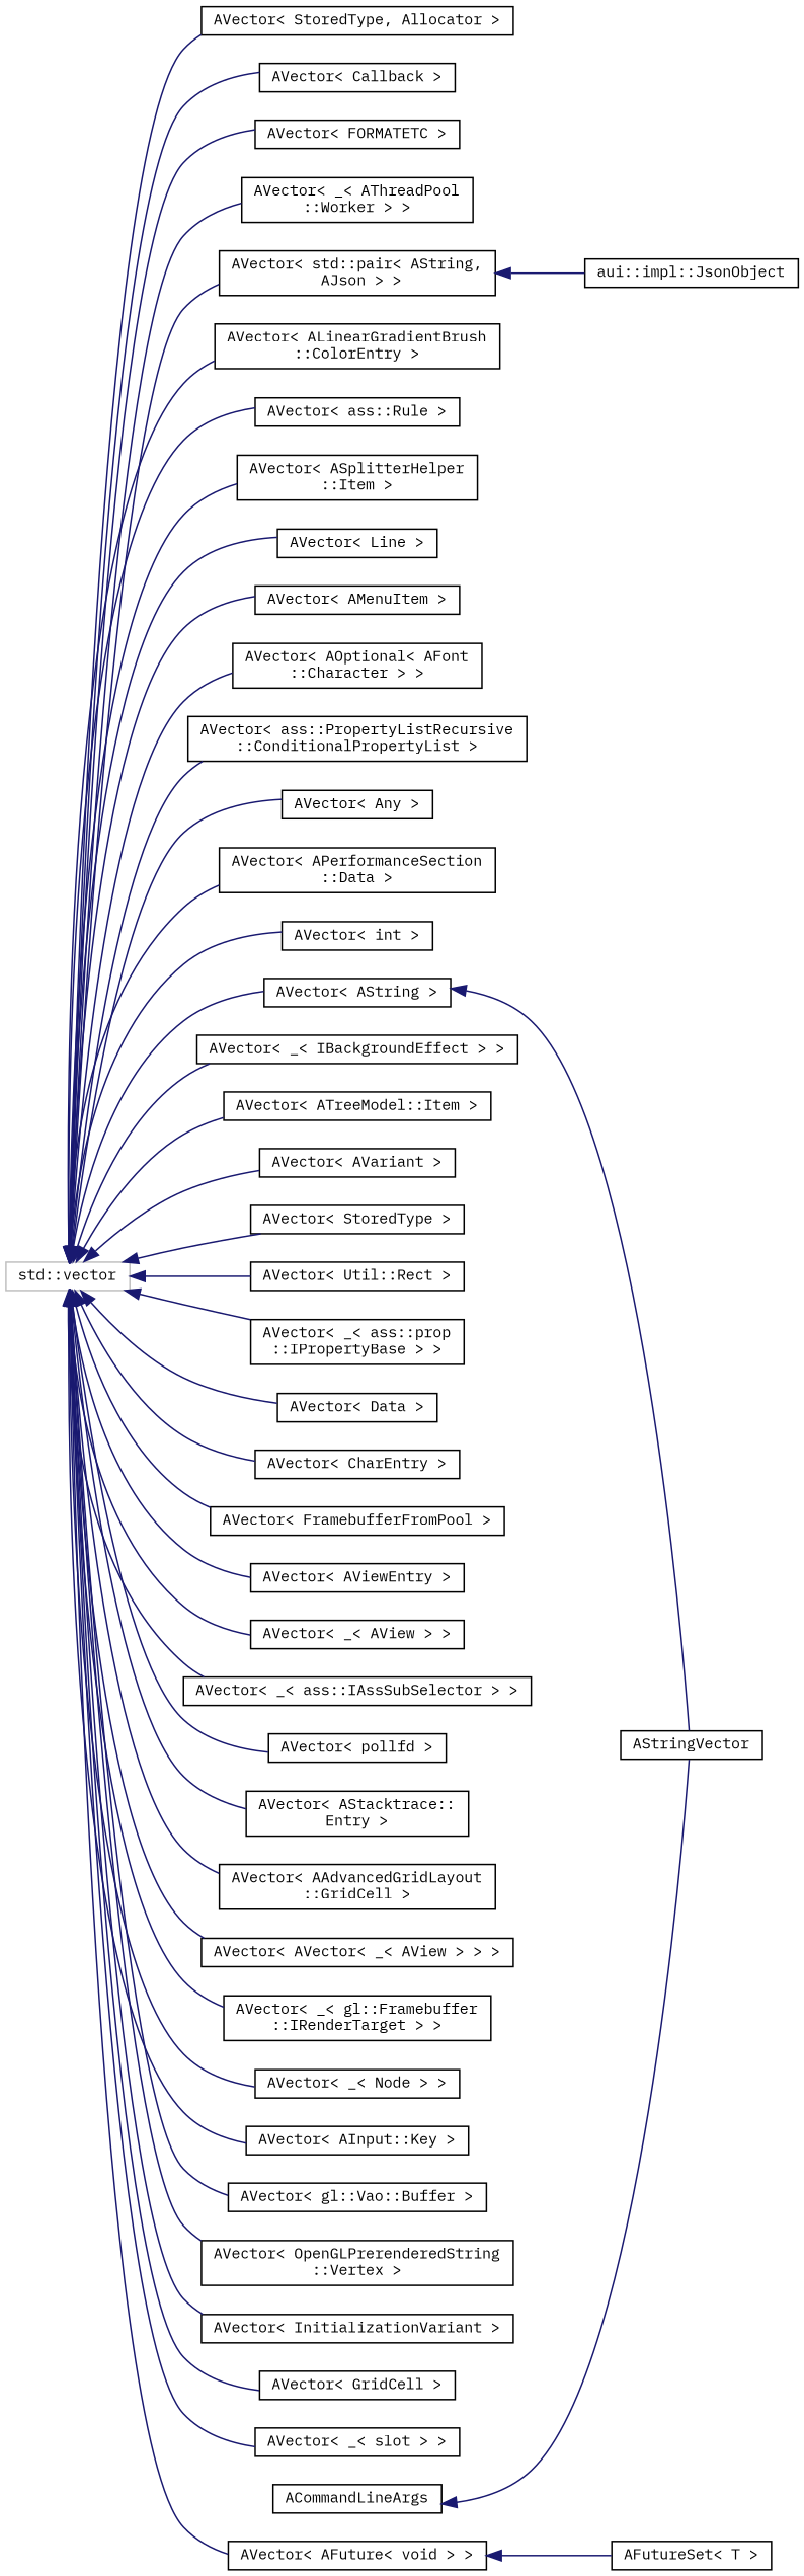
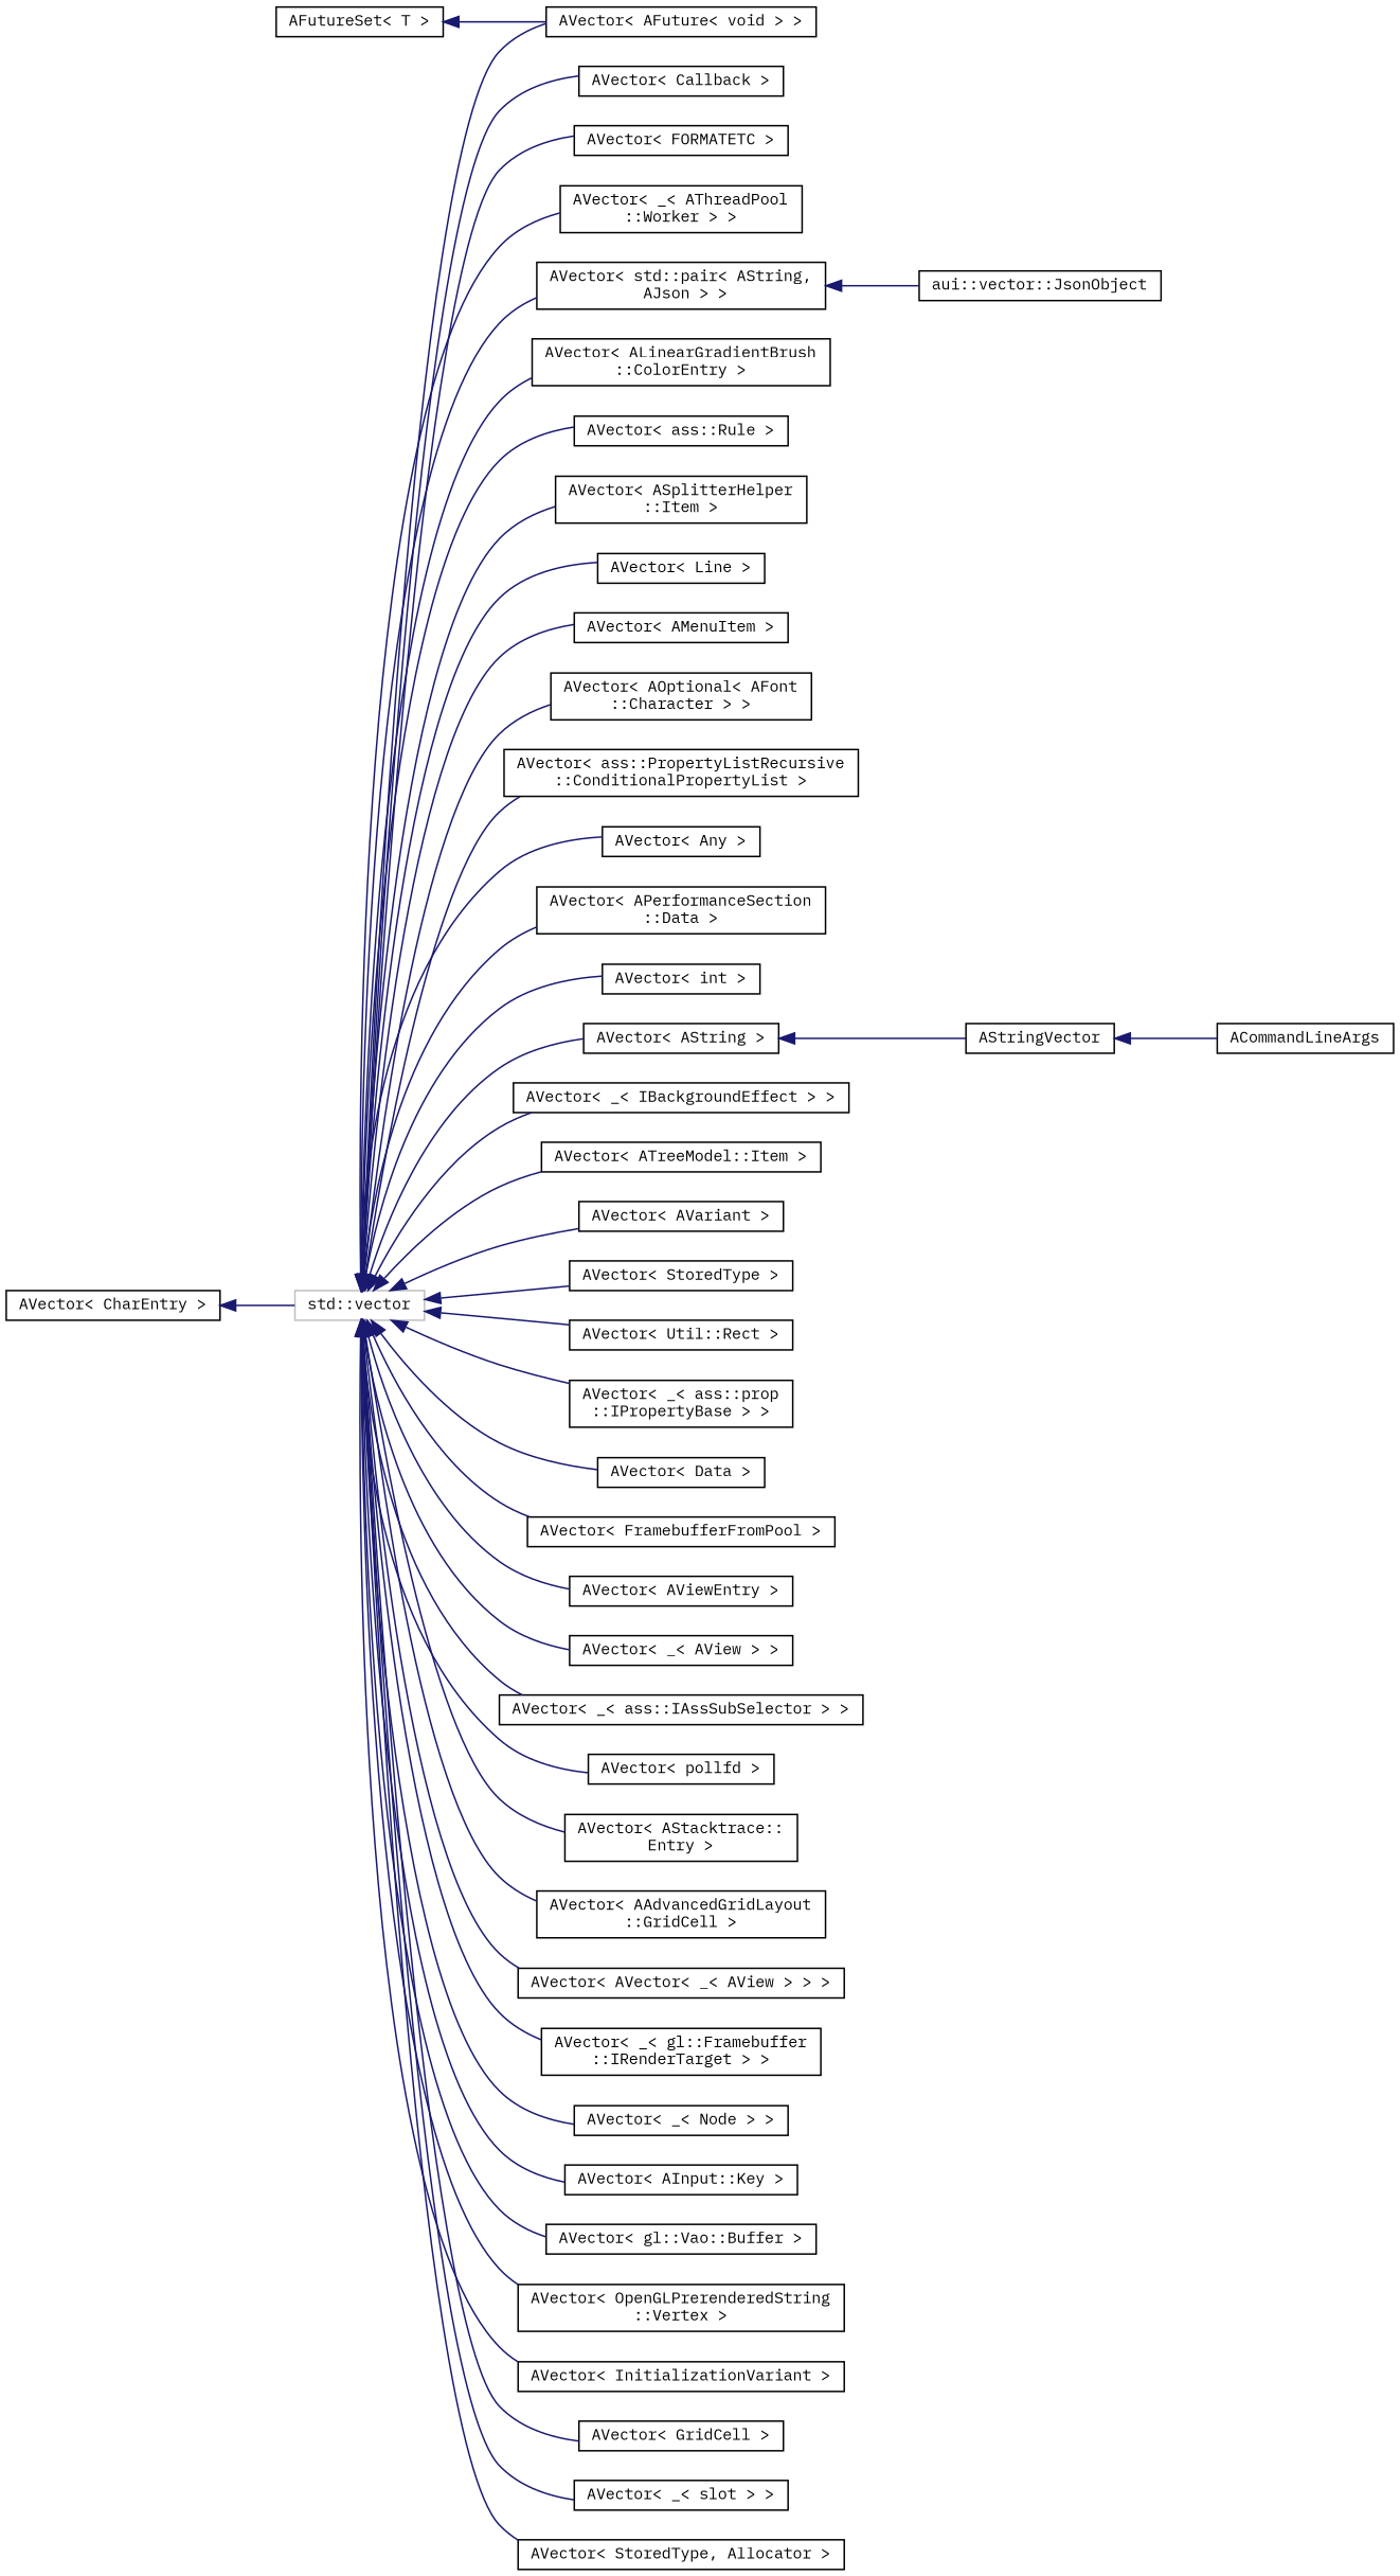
  digraph {
    fontname="IBM Plex Mono"
    rankdir=LR
    node [color=black fillcolor=white fontname="IBM Plex Mono" fontsize=10 shape=record style=filled]
    edge [color=midnightblue dir=back fontname="IBM Plex Mono" fontsize=10 labelfontname=Helvetica labelfontsize=10 style=solid]
    n1 [color=grey75 height=0.2 label="std::vector" width=0.4]
    n2 [height=0.2 label="AVector\< Callback \>" width=0.4]
    n3 [height=0.2 label="AVector\< FORMATETC \>" width=0.4]
    n4 [height=0.2 label="AVector\< _\< AThreadPool\l::Worker \> \>" width=0.4]
    n5 [height=0.2 label="AVector\< std::pair\< AString,\l AJson \> \>" width=0.4]
    n6 [height=0.2 label="AVector\< ALinearGradientBrush\l::ColorEntry \>" width=0.4]
    n7 [height=0.2 label="AVector\< ass::Rule \>" width=0.4]
    n8 [height=0.2 label="AVector\< ASplitterHelper\l::Item \>" width=0.4]
    n9 [height=0.2 label="AVector\< Line \>" width=0.4]
    n10 [height=0.2 label="AVector\< AMenuItem \>" width=0.4]
    n11 [height=0.2 label="AVector\< AOptional\< AFont\l::Character \> \>" width=0.4]
    n12 [height=0.2 label="AVector\< ass::PropertyListRecursive\l::ConditionalPropertyList \>" width=0.4]
    n13 [height=0.2 label="AVector\< Any \>" width=0.4]
    n14 [height=0.2 label="AVector\< APerformanceSection\l::Data \>" width=0.4]
    n15 [height=0.2 label="AVector\< int \>" width=0.4]
    n16 [height=0.2 label="AVector\< AString \>" width=0.4]
    n17 [height=0.2 label="AVector\< _\< IBackgroundEffect \> \>" width=0.4]
    n18 [height=0.2 label="AVector\< ATreeModel::Item \>" width=0.4]
    n19 [height=0.2 label="AVector\< AVariant \>" width=0.4]
    n20 [height=0.2 label="AVector\< StoredType \>" width=0.4]
    n21 [height=0.2 label="AVector\< Util::Rect \>" width=0.4]
    n22 [height=0.2 label="AVector\< _\< ass::prop\l::IPropertyBase \> \>" width=0.4]
    n23 [height=0.2 label="AVector\< Data \>" width=0.4]
    n24 [height=0.2 label="AVector\< CharEntry \>" width=0.4]
    n25 [height=0.2 label="AVector\< FramebufferFromPool \>" width=0.4]
    n26 [height=0.2 label="AVector\< AViewEntry \>" width=0.4]
    n27 [height=0.2 label="AVector\< _\< AView \> \>" width=0.4]
    n28 [height=0.2 label="AVector\< _\< ass::IAssSubSelector \> \>" width=0.4]
    n29 [height=0.2 label="AVector\< pollfd \>" width=0.4]
    n30 [height=0.2 label="AVector\< AStacktrace::\lEntry \>" width=0.4]
    n31 [height=0.2 label="AVector\< AAdvancedGridLayout\l::GridCell \>" width=0.4]
    n32 [height=0.2 label="AVector\< AVector\< _\< AView \> \> \>" width=0.4]
    n33 [height=0.2 label="AVector\< _\< gl::Framebuffer\l::IRenderTarget \> \>" width=0.4]
    n34 [height=0.2 label="AVector\< _\< Node \> \>" width=0.4]
    n35 [height=0.2 label="AVector\< AInput::Key \>" width=0.4]
    n36 [height=0.2 label="AVector\< gl::Vao::Buffer \>" width=0.4]
    n37 [height=0.2 label="AVector\< OpenGLPrerenderedString\l::Vertex \>" width=0.4]
    n38 [height=0.2 label="AVector\< InitializationVariant \>" width=0.4]
    n39 [height=0.2 label="AVector\< GridCell \>" width=0.4]
    n40 [height=0.2 label="AVector\< _\< slot \> \>" width=0.4]
    n41 [height=0.2 label="AVector\< AFuture\< void \> \>" width=0.4]
    n42 [height=0.2 label="AVector\< StoredType, Allocator \>" width=0.4]
-   n43 [height=0.2 label="aui::impl::JsonObject" width=0.4]
+   n43 [height=0.2 label="aui::vector::JsonObject" width=0.4]
    n44 [height=0.2 label=AStringVector width=0.4]
    n45 [height=0.2 label="AFutureSet\< T \>" width=0.4]
    n46 [height=0.2 label=ACommandLineArgs width=0.4]
    n1 -> n2
    n1 -> n3
    n1 -> n4
    n1 -> n5
    n1 -> n6
    n1 -> n7
    n1 -> n8
    n1 -> n9
    n1 -> n10
    n1 -> n11
    n1 -> n12
    n1 -> n13
    n1 -> n14
    n1 -> n15
    n1 -> n16
    n1 -> n17
    n1 -> n18
    n1 -> n19
    n1 -> n20
    n1 -> n21
    n1 -> n22
    n1 -> n23
-   n1 -> n24
+   n24 -> n1
    n1 -> n25
    n1 -> n26
    n1 -> n27
    n1 -> n28
    n1 -> n29
    n1 -> n30
    n1 -> n31
    n1 -> n32
    n1 -> n33
    n1 -> n34
    n1 -> n35
    n1 -> n36
    n1 -> n37
    n1 -> n38
    n1 -> n39
    n1 -> n40
    n1 -> n41
    n1 -> n42
    n5 -> n43
    n16 -> n44
-   n41 -> n45
-   n46 -> n44
+   n45 -> n41
+   n44 -> n46
  }
